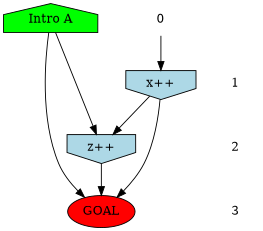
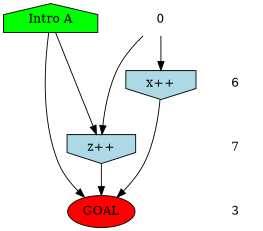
  digraph {
    ranksep=.5
    node [shape=plaintext]
    0
    n2 [fillcolor=green label="Intro A" shape=house style=filled]
-   1
+   1 [label=6]
    n4 [fillcolor=lightblue label="x++" shape=invhouse style=filled]
-   2
+   2 [label=7]
    n6 [fillcolor=lightblue label="z++" shape=invhouse style=filled]
    3
    n8 [fillcolor=red label=GOAL style=filled shape=""]
    subgraph sub_1 {
      rank=same
      0
      n2
    }
    subgraph sub_2 {
      rank=same
      1
      n4
    }
    subgraph sub_3 {
      rank=same
      2
      n6
    }
    subgraph sub_4 {
      rank=same
      3
      n8
    }
    0 -> 1 [style=invis]
    0 -> n4
    n2 -> n6
    n2 -> n8
    1 -> 2 [style=invis]
-   n4 -> n6
+   0 -> n6
    n4 -> n8
    2 -> 3 [style=invis]
    n6 -> n8
  }
